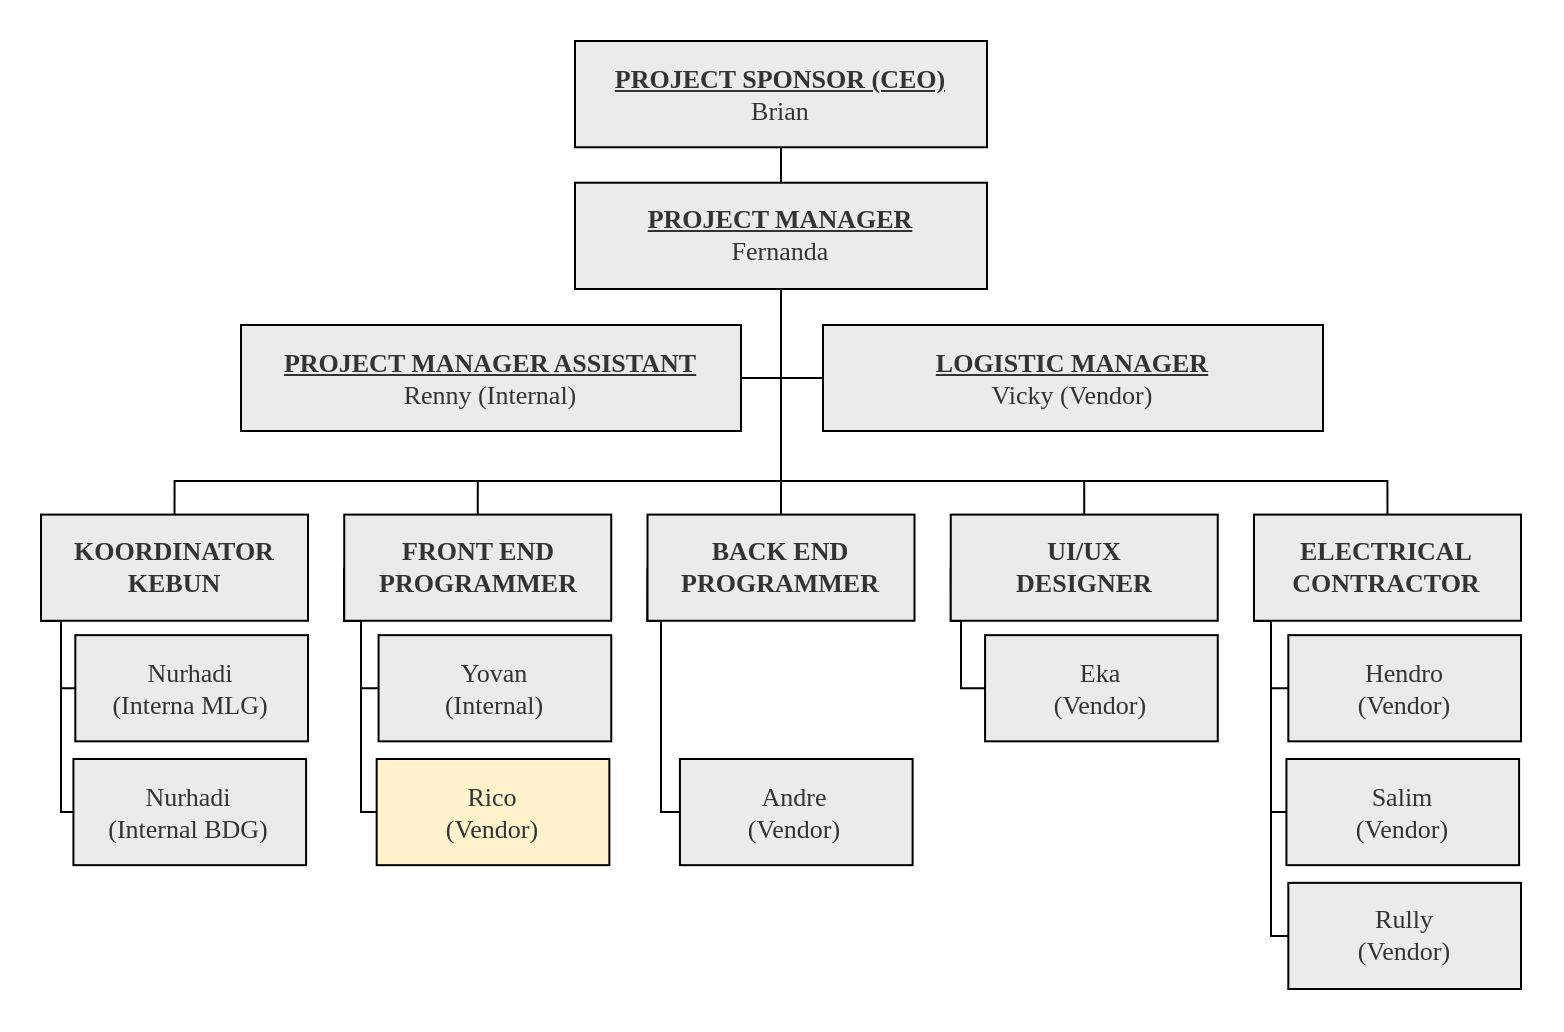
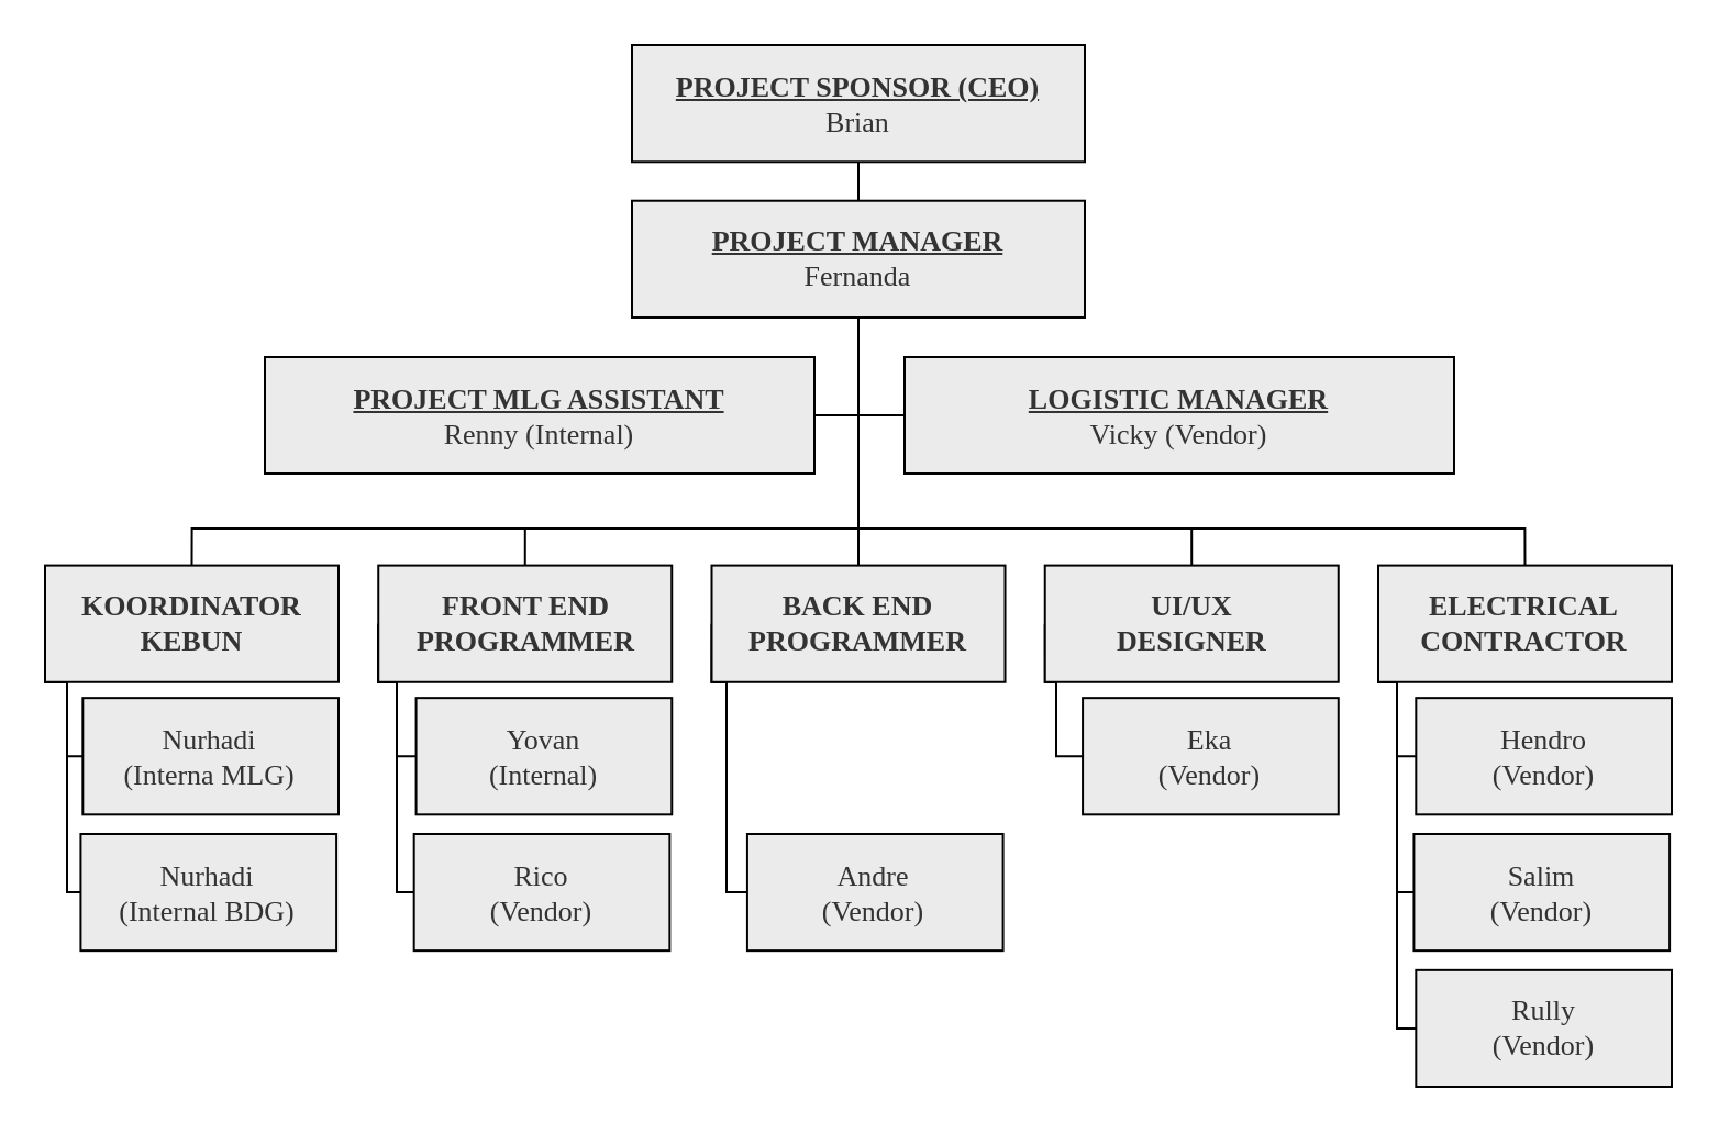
  <mxCell id="0" />
  <mxCell id="1" parent="0" />
  <mxCell id="2" value="&lt;span style=&quot;font-size: 13px;&quot;&gt;&lt;b style=&quot;font-size: 13px;&quot;&gt;ELECTRICAL CONTRACTOR&lt;/b&gt;&lt;/span&gt;" style="rounded=0;html=1;labelBackgroundColor=none;fontColor=#333333;fillColor=#EBEBEB;fontFamily=Verdana;spacing=5;fontSize=13;whiteSpace=wrap;strokeColor=#000000;" parent="1" vertex="1"><mxGeometry x="626.495" y="256.8" width="133.505" height="53.077" as="geometry" /></mxCell>
  <mxCell id="3" style="edgeStyle=orthogonalEdgeStyle;rounded=0;orthogonalLoop=1;jettySize=auto;html=1;exitX=0.5;exitY=1;exitDx=0;exitDy=0;entryX=0;entryY=0.5;entryDx=0;entryDy=0;endArrow=none;endFill=0;fontFamily=Verdana;fontSize=13;fontColor=#333333;strokeColor=#000000;" parent="1" source="35" target="33" edge="1"><mxGeometry relative="1" as="geometry" /></mxCell>
  <mxCell id="4" style="edgeStyle=orthogonalEdgeStyle;rounded=0;orthogonalLoop=1;jettySize=auto;html=1;exitX=0.5;exitY=1;exitDx=0;exitDy=0;entryX=1;entryY=0.5;entryDx=0;entryDy=0;endArrow=none;endFill=0;fontFamily=Verdana;fontSize=13;fontColor=#333333;strokeColor=#000000;" parent="1" source="35" target="32" edge="1"><mxGeometry relative="1" as="geometry" /></mxCell>
  <mxCell id="5" style="edgeStyle=orthogonalEdgeStyle;rounded=0;orthogonalLoop=1;jettySize=auto;html=1;exitX=0.5;exitY=1;exitDx=0;exitDy=0;entryX=0.5;entryY=0;entryDx=0;entryDy=0;endArrow=none;endFill=0;fontFamily=Verdana;fontSize=13;fontColor=#333333;strokeColor=#000000;" parent="1" source="35" target="17" edge="1"><mxGeometry relative="1" as="geometry" /></mxCell>
  <mxCell id="6" style="edgeStyle=orthogonalEdgeStyle;rounded=0;orthogonalLoop=1;jettySize=auto;html=1;exitX=0.5;exitY=1;exitDx=0;exitDy=0;entryX=0.5;entryY=0;entryDx=0;entryDy=0;endArrow=none;endFill=0;fontFamily=Verdana;fontSize=13;fontColor=#333333;strokeColor=#000000;" parent="1" source="35" target="19" edge="1"><mxGeometry relative="1" as="geometry"><Array as="points"><mxPoint x="390" y="240" /><mxPoint x="542" y="240" /></Array></mxGeometry></mxCell>
  <mxCell id="7" style="edgeStyle=orthogonalEdgeStyle;rounded=0;orthogonalLoop=1;jettySize=auto;html=1;exitX=0.5;exitY=1;exitDx=0;exitDy=0;entryX=0.5;entryY=0;entryDx=0;entryDy=0;endArrow=none;endFill=0;fontFamily=Verdana;fontSize=13;fontColor=#333333;strokeColor=#000000;" parent="1" source="35" target="2" edge="1"><mxGeometry relative="1" as="geometry"><Array as="points"><mxPoint x="390" y="240" /><mxPoint x="693" y="240" /></Array></mxGeometry></mxCell>
  <mxCell id="8" style="edgeStyle=orthogonalEdgeStyle;rounded=0;orthogonalLoop=1;jettySize=auto;html=1;exitX=0.5;exitY=1;exitDx=0;exitDy=0;entryX=0.5;entryY=0;entryDx=0;entryDy=0;endArrow=none;endFill=0;fontFamily=Verdana;fontSize=13;fontColor=#333333;strokeColor=#000000;" parent="1" source="35" target="15" edge="1"><mxGeometry relative="1" as="geometry"><Array as="points"><mxPoint x="390" y="240" /><mxPoint x="238" y="240" /></Array></mxGeometry></mxCell>
  <mxCell id="9" style="edgeStyle=orthogonalEdgeStyle;rounded=0;orthogonalLoop=1;jettySize=auto;html=1;exitX=0.5;exitY=1;exitDx=0;exitDy=0;entryX=0.5;entryY=0;entryDx=0;entryDy=0;endArrow=none;endFill=0;fontFamily=Verdana;fontSize=13;fontColor=#333333;strokeColor=#000000;" parent="1" source="35" target="12" edge="1"><mxGeometry relative="1" as="geometry"><Array as="points"><mxPoint x="390" y="240" /><mxPoint x="87" y="240" /></Array></mxGeometry></mxCell>
  <mxCell id="10" style="edgeStyle=orthogonalEdgeStyle;rounded=0;orthogonalLoop=1;jettySize=auto;html=1;exitX=0;exitY=0.5;exitDx=0;exitDy=0;entryX=0;entryY=0.5;entryDx=0;entryDy=0;endArrow=none;endFill=0;fontFamily=Verdana;fontSize=13;fontColor=#333333;strokeColor=#000000;" parent="1" source="12" target="23" edge="1"><mxGeometry relative="1" as="geometry"><Array as="points"><mxPoint x="20" y="310" /><mxPoint x="30" y="310" /><mxPoint x="30" y="344" /></Array></mxGeometry></mxCell>
  <mxCell id="11" style="edgeStyle=orthogonalEdgeStyle;rounded=0;orthogonalLoop=1;jettySize=auto;html=1;exitX=0;exitY=0.5;exitDx=0;exitDy=0;entryX=0;entryY=0.5;entryDx=0;entryDy=0;endArrow=none;endFill=0;fontFamily=Verdana;fontSize=13;fontColor=#333333;strokeColor=#000000;" parent="1" source="12" target="24" edge="1"><mxGeometry relative="1" as="geometry"><Array as="points"><mxPoint x="20" y="310" /><mxPoint x="30" y="310" /><mxPoint x="30" y="406" /></Array></mxGeometry></mxCell>
  <mxCell id="12" value="&lt;span style=&quot;font-size: 13px;&quot;&gt;&lt;b style=&quot;font-size: 13px;&quot;&gt;KOORDINATOR KEBUN&lt;/b&gt;&lt;/span&gt;" style="rounded=0;html=1;labelBackgroundColor=none;fontColor=#333333;fillColor=#EBEBEB;fontFamily=Verdana;spacing=5;fontSize=13;whiteSpace=wrap;strokeColor=#000000;" parent="1" vertex="1"><mxGeometry x="20" y="256.8" width="133.505" height="53.077" as="geometry" /></mxCell>
  <mxCell id="13" style="edgeStyle=orthogonalEdgeStyle;rounded=0;orthogonalLoop=1;jettySize=auto;html=1;exitX=0;exitY=0.5;exitDx=0;exitDy=0;entryX=0;entryY=0.5;entryDx=0;entryDy=0;endArrow=none;endFill=0;fontFamily=Verdana;fontSize=13;fontColor=#333333;strokeColor=#000000;" parent="1" source="15" target="25" edge="1"><mxGeometry relative="1" as="geometry"><Array as="points"><mxPoint x="172" y="310" /><mxPoint x="180" y="310" /><mxPoint x="180" y="344" /></Array></mxGeometry></mxCell>
  <mxCell id="14" style="edgeStyle=orthogonalEdgeStyle;rounded=0;orthogonalLoop=1;jettySize=auto;html=1;exitX=0;exitY=0.5;exitDx=0;exitDy=0;entryX=0;entryY=0.5;entryDx=0;entryDy=0;endArrow=none;endFill=0;fontFamily=Verdana;fontSize=13;fontColor=#333333;strokeColor=#000000;" parent="1" source="15" target="26" edge="1"><mxGeometry relative="1" as="geometry"><Array as="points"><mxPoint x="172" y="310" /><mxPoint x="180" y="310" /><mxPoint x="180" y="406" /></Array></mxGeometry></mxCell>
  <mxCell id="15" value="&lt;span style=&quot;font-size: 13px;&quot;&gt;&lt;b style=&quot;font-size: 13px;&quot;&gt;FRONT END PROGRAMMER&lt;/b&gt;&lt;/span&gt;" style="rounded=0;html=1;labelBackgroundColor=none;fontColor=#333333;fillColor=#EBEBEB;fontFamily=Verdana;spacing=5;fontSize=13;whiteSpace=wrap;strokeColor=#000000;" parent="1" vertex="1"><mxGeometry x="171.624" y="256.8" width="133.505" height="53.077" as="geometry" /></mxCell>
  <mxCell id="16" style="edgeStyle=orthogonalEdgeStyle;rounded=0;orthogonalLoop=1;jettySize=auto;html=1;exitX=0;exitY=0.5;exitDx=0;exitDy=0;entryX=0;entryY=0.5;entryDx=0;entryDy=0;endArrow=none;endFill=0;fontFamily=Verdana;fontSize=13;fontColor=#333333;strokeColor=#000000;" parent="1" source="17" target="27" edge="1"><mxGeometry relative="1" as="geometry"><Array as="points"><mxPoint x="323" y="310" /><mxPoint x="330" y="310" /><mxPoint x="330" y="406" /></Array></mxGeometry></mxCell>
  <mxCell id="17" value="&lt;span style=&quot;font-size: 13px;&quot;&gt;&lt;b style=&quot;font-size: 13px;&quot;&gt;BACK END PROGRAMMER&lt;/b&gt;&lt;/span&gt;" style="rounded=0;html=1;labelBackgroundColor=none;fontColor=#333333;fillColor=#EBEBEB;fontFamily=Verdana;spacing=5;fontSize=13;whiteSpace=wrap;strokeColor=#000000;" parent="1" vertex="1"><mxGeometry x="323.247" y="256.8" width="133.505" height="53.077" as="geometry" /></mxCell>
  <mxCell id="18" style="edgeStyle=orthogonalEdgeStyle;rounded=0;orthogonalLoop=1;jettySize=auto;html=1;exitX=0;exitY=0.5;exitDx=0;exitDy=0;entryX=0;entryY=0.5;entryDx=0;entryDy=0;endArrow=none;endFill=0;fontFamily=Verdana;fontSize=13;fontColor=#333333;strokeColor=#000000;" parent="1" source="19" target="30" edge="1"><mxGeometry relative="1" as="geometry"><Array as="points"><mxPoint x="475" y="310" /><mxPoint x="480" y="310" /><mxPoint x="480" y="344" /></Array></mxGeometry></mxCell>
  <mxCell id="19" value="&lt;span style=&quot;font-size: 13px;&quot;&gt;&lt;b style=&quot;font-size: 13px;&quot;&gt;UI/UX &lt;br style=&quot;font-size: 13px;&quot;&gt;DESIGNER&lt;/b&gt;&lt;/span&gt;" style="rounded=0;html=1;labelBackgroundColor=none;fontColor=#333333;fillColor=#EBEBEB;fontFamily=Verdana;spacing=5;fontSize=13;whiteSpace=wrap;strokeColor=#000000;" parent="1" vertex="1"><mxGeometry x="474.871" y="256.8" width="133.505" height="53.077" as="geometry" /></mxCell>
  <mxCell id="20" style="edgeStyle=orthogonalEdgeStyle;rounded=0;orthogonalLoop=1;jettySize=auto;html=1;exitX=0;exitY=0.5;exitDx=0;exitDy=0;entryX=0;entryY=0.5;entryDx=0;entryDy=0;endArrow=none;endFill=0;fontFamily=Verdana;fontSize=13;fontColor=#333333;strokeColor=#000000;" parent="1" source="2" target="28" edge="1"><mxGeometry relative="1" as="geometry"><Array as="points"><mxPoint x="626" y="310" /><mxPoint x="635" y="310" /><mxPoint x="635" y="344" /></Array></mxGeometry></mxCell>
  <mxCell id="21" style="edgeStyle=orthogonalEdgeStyle;rounded=0;orthogonalLoop=1;jettySize=auto;html=1;exitX=0;exitY=0.5;exitDx=0;exitDy=0;entryX=0;entryY=0.5;entryDx=0;entryDy=0;endArrow=none;endFill=0;fontFamily=Verdana;fontSize=13;fontColor=#333333;strokeColor=#000000;" parent="1" source="2" target="29" edge="1"><mxGeometry relative="1" as="geometry"><Array as="points"><mxPoint x="626" y="310" /><mxPoint x="635" y="310" /><mxPoint x="635" y="406" /></Array></mxGeometry></mxCell>
  <mxCell id="22" style="edgeStyle=orthogonalEdgeStyle;rounded=0;orthogonalLoop=1;jettySize=auto;html=1;exitX=0;exitY=0.5;exitDx=0;exitDy=0;entryX=0;entryY=0.5;entryDx=0;entryDy=0;endArrow=none;endFill=0;fontFamily=Verdana;fontSize=13;fontColor=#333333;strokeColor=#000000;" parent="1" source="2" target="31" edge="1"><mxGeometry relative="1" as="geometry"><Array as="points"><mxPoint x="626" y="310" /><mxPoint x="635" y="310" /><mxPoint x="635" y="467" /></Array></mxGeometry></mxCell>
  <mxCell id="23" value="&lt;span style=&quot;font-size: 13px&quot;&gt;Nurhadi&lt;br style=&quot;font-size: 13px&quot;&gt;(Interna MLG)&lt;br style=&quot;font-size: 13px&quot;&gt;&lt;/span&gt;" style="rounded=0;html=1;labelBackgroundColor=none;fontColor=#333333;fillColor=#EBEBEB;fontFamily=Verdana;spacing=5;fontSize=13;whiteSpace=wrap;strokeColor=#000000;" parent="1" vertex="1"><mxGeometry x="37.165" y="317.077" width="116.34" height="53.077" as="geometry" /></mxCell>
  <mxCell id="24" value="&lt;span style=&quot;font-size: 13px&quot;&gt;Nurhadi&lt;br style=&quot;font-size: 13px&quot;&gt;(Internal BDG)&lt;br style=&quot;font-size: 13px&quot;&gt;&lt;/span&gt;" style="rounded=0;html=1;labelBackgroundColor=none;fontColor=#333333;fillColor=#EBEBEB;fontFamily=Verdana;spacing=5;fontSize=13;whiteSpace=wrap;strokeColor=#000000;" parent="1" vertex="1"><mxGeometry x="36.211" y="379" width="116.34" height="53.077" as="geometry" /></mxCell>
  <mxCell id="25" value="&lt;span style=&quot;font-size: 13px;&quot;&gt;Yovan&lt;br style=&quot;font-size: 13px;&quot;&gt;(Internal)&lt;br style=&quot;font-size: 13px;&quot;&gt;&lt;/span&gt;" style="rounded=0;html=1;labelBackgroundColor=none;fontColor=#333333;fillColor=#EBEBEB;fontFamily=Verdana;spacing=5;fontSize=13;whiteSpace=wrap;strokeColor=#000000;" parent="1" vertex="1"><mxGeometry x="188.789" y="317.077" width="116.34" height="53.077" as="geometry" /></mxCell>
- <mxCell id="26" value="&lt;span style=&quot;font-size: 13px;&quot;&gt;Rico&lt;br style=&quot;font-size: 13px;&quot;&gt;(Vendor)&lt;br style=&quot;font-size: 13px;&quot;&gt;&lt;/span&gt;" style="rounded=0;html=1;labelBackgroundColor=none;fontColor=#333333;fillColor=#fff2cc;fontFamily=Verdana;spacing=5;fontSize=13;whiteSpace=wrap;strokeColor=#000000;" parent="1" vertex="1"><mxGeometry x="187.835" y="379" width="116.34" height="53.077" as="geometry" /></mxCell>
+ <mxCell id="26" value="&lt;span style=&quot;font-size: 13px;&quot;&gt;Rico&lt;br style=&quot;font-size: 13px;&quot;&gt;(Vendor)&lt;br style=&quot;font-size: 13px;&quot;&gt;&lt;/span&gt;" style="rounded=0;html=1;labelBackgroundColor=none;fontColor=#333333;fillColor=#EBEBEB;fontFamily=Verdana;spacing=5;fontSize=13;whiteSpace=wrap;strokeColor=#000000;" parent="1" vertex="1"><mxGeometry x="187.835" y="379" width="116.34" height="53.077" as="geometry" /></mxCell>
  <mxCell id="27" value="&lt;span style=&quot;font-size: 13px;&quot;&gt;Andre&lt;br style=&quot;font-size: 13px;&quot;&gt;(Vendor)&lt;br style=&quot;font-size: 13px;&quot;&gt;&lt;/span&gt;" style="rounded=0;html=1;labelBackgroundColor=none;fontColor=#333333;fillColor=#EBEBEB;fontFamily=Verdana;spacing=5;fontSize=13;whiteSpace=wrap;strokeColor=#000000;" parent="1" vertex="1"><mxGeometry x="339.459" y="379" width="116.34" height="53.077" as="geometry" /></mxCell>
  <mxCell id="28" value="&lt;span style=&quot;font-size: 13px;&quot;&gt;Hendro&lt;br style=&quot;font-size: 13px;&quot;&gt;(Vendor)&lt;br style=&quot;font-size: 13px;&quot;&gt;&lt;/span&gt;" style="rounded=0;html=1;labelBackgroundColor=none;fontColor=#333333;fillColor=#EBEBEB;fontFamily=Verdana;spacing=5;fontSize=13;whiteSpace=wrap;strokeColor=#000000;" parent="1" vertex="1"><mxGeometry x="643.66" y="317.077" width="116.34" height="53.077" as="geometry" /></mxCell>
  <mxCell id="29" value="&lt;span style=&quot;font-size: 13px;&quot;&gt;Salim&lt;br style=&quot;font-size: 13px;&quot;&gt;(Vendor)&lt;br style=&quot;font-size: 13px;&quot;&gt;&lt;/span&gt;" style="rounded=0;html=1;labelBackgroundColor=none;fontColor=#333333;fillColor=#EBEBEB;fontFamily=Verdana;spacing=5;fontSize=13;whiteSpace=wrap;strokeColor=#000000;" parent="1" vertex="1"><mxGeometry x="642.706" y="379" width="116.34" height="53.077" as="geometry" /></mxCell>
  <mxCell id="30" value="&lt;span style=&quot;font-size: 13px;&quot;&gt;Eka&lt;br style=&quot;font-size: 13px;&quot;&gt;(Vendor)&lt;br style=&quot;font-size: 13px;&quot;&gt;&lt;/span&gt;" style="rounded=0;html=1;labelBackgroundColor=none;fontColor=#333333;fillColor=#EBEBEB;fontFamily=Verdana;spacing=5;fontSize=13;whiteSpace=wrap;strokeColor=#000000;" parent="1" vertex="1"><mxGeometry x="492.036" y="317.077" width="116.34" height="53.077" as="geometry" /></mxCell>
  <mxCell id="31" value="&lt;span style=&quot;font-size: 13px;&quot;&gt;Rully&lt;br style=&quot;font-size: 13px;&quot;&gt;(Vendor)&lt;br style=&quot;font-size: 13px;&quot;&gt;&lt;/span&gt;" style="rounded=0;html=1;labelBackgroundColor=none;fontColor=#333333;fillColor=#EBEBEB;fontFamily=Verdana;spacing=5;fontSize=13;whiteSpace=wrap;strokeColor=#000000;" parent="1" vertex="1"><mxGeometry x="643.66" y="440.923" width="116.34" height="53.077" as="geometry" /></mxCell>
- <mxCell id="32" value="&lt;u style=&quot;font-size: 13px&quot;&gt;&lt;font style=&quot;font-size: 13px&quot;&gt;&lt;span style=&quot;font-size: 13px&quot;&gt;&lt;b style=&quot;font-size: 13px&quot;&gt;PROJECT MANAGER ASSISTANT&lt;br style=&quot;font-size: 13px&quot;&gt;&lt;/b&gt;&lt;/span&gt;&lt;/font&gt;&lt;/u&gt;Renny (Internal)" style="rounded=0;html=1;labelBackgroundColor=none;fontColor=#333333;fillColor=#EBEBEB;fontFamily=Verdana;spacing=5;fontSize=13;whiteSpace=wrap;strokeColor=#000000;" parent="1" vertex="1"><mxGeometry x="120" y="162" width="250" height="53" as="geometry" /></mxCell>
+ <mxCell id="32" value="&lt;u style=&quot;font-size: 13px&quot;&gt;&lt;font style=&quot;font-size: 13px&quot;&gt;&lt;span style=&quot;font-size: 13px&quot;&gt;&lt;b style=&quot;font-size: 13px&quot;&gt;PROJECT MLG ASSISTANT&lt;br style=&quot;font-size: 13px&quot;&gt;&lt;/b&gt;&lt;/span&gt;&lt;/font&gt;&lt;/u&gt;Renny (Internal)" style="rounded=0;html=1;labelBackgroundColor=none;fontColor=#333333;fillColor=#EBEBEB;fontFamily=Verdana;spacing=5;fontSize=13;whiteSpace=wrap;strokeColor=#000000;" parent="1" vertex="1"><mxGeometry x="120" y="162" width="250" height="53" as="geometry" /></mxCell>
  <mxCell id="33" value="&lt;u style=&quot;font-size: 13px&quot;&gt;&lt;b style=&quot;font-size: 13px&quot;&gt;&lt;font style=&quot;font-size: 13px&quot;&gt;LOGISTIC MANAGER&lt;/font&gt;&lt;/b&gt;&lt;br style=&quot;font-size: 13px&quot;&gt;&lt;/u&gt;Vicky (Vendor)" style="rounded=0;html=1;labelBackgroundColor=none;fontColor=#333333;fillColor=#EBEBEB;fontFamily=Verdana;spacing=5;fontSize=13;whiteSpace=wrap;strokeColor=#000000;" parent="1" vertex="1"><mxGeometry x="411" y="162" width="250" height="53" as="geometry" /></mxCell>
  <mxCell id="34" value="&lt;u style=&quot;font-weight: bold; font-size: 13px;&quot;&gt;PROJECT SPONSOR (CEO)&lt;/u&gt;&lt;br style=&quot;font-size: 13px;&quot;&gt;Brian" style="rounded=0;html=1;labelBackgroundColor=none;fontColor=#333333;fillColor=#EBEBEB;fontFamily=Verdana;spacing=5;fontSize=13;whiteSpace=wrap;strokeColor=#000000;" parent="1" vertex="1"><mxGeometry x="287" y="20" width="206.0" height="53.143" as="geometry" /></mxCell>
  <mxCell id="35" value="&lt;u style=&quot;font-size: 13px;&quot;&gt;&lt;b style=&quot;font-size: 13px;&quot;&gt;PROJECT MANAGER&lt;/b&gt;&lt;br style=&quot;font-size: 13px;&quot;&gt;&lt;/u&gt;Fernanda" style="rounded=0;html=1;labelBackgroundColor=none;fontColor=#333333;fillColor=#EBEBEB;fontFamily=Verdana;spacing=5;fontSize=13;whiteSpace=wrap;strokeColor=#000000;" parent="1" vertex="1"><mxGeometry x="287" y="90.857" width="206.0" height="53.143" as="geometry" /></mxCell>
  <mxCell id="36" style="edgeStyle=orthogonalEdgeStyle;rounded=0;orthogonalLoop=1;jettySize=auto;html=1;exitX=0.5;exitY=1;exitDx=0;exitDy=0;entryX=0.5;entryY=0;entryDx=0;entryDy=0;fontFamily=Verdana;fontSize=13;fontColor=#333333;endArrow=none;endFill=0;strokeColor=#000000;" parent="1" source="34" target="35" edge="1"><mxGeometry relative="1" as="geometry" /></mxCell>
